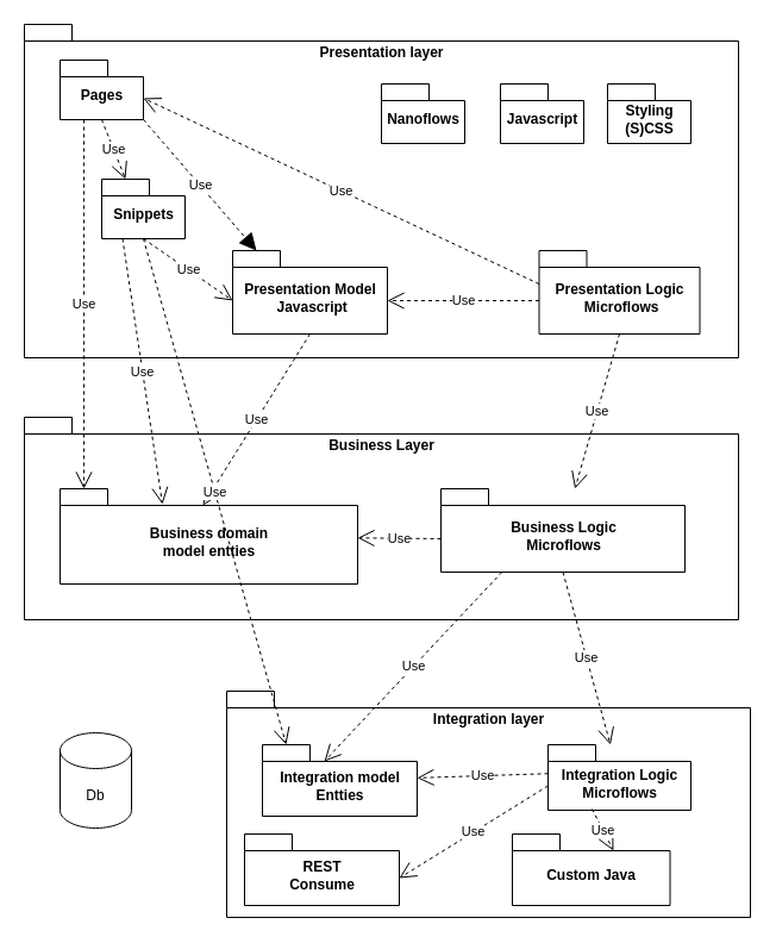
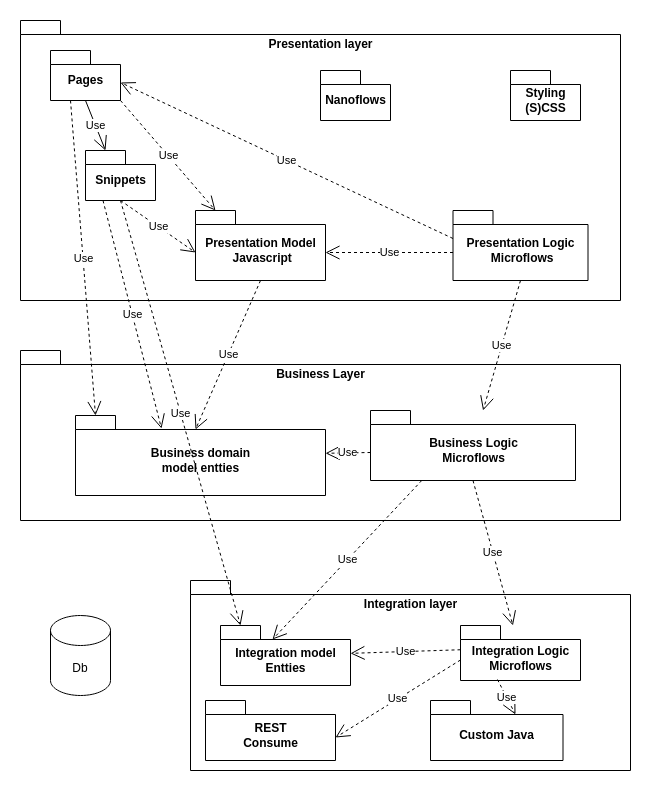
  <mxCell id="0" />
  <mxCell id="1" parent="0" />
  <mxCell id="2" value="Presentation layer" style="shape=folder;fontStyle=1;spacingTop=10;tabWidth=40;tabHeight=14;tabPosition=left;html=1;spacingLeft=0;spacingBottom=0;labelPosition=center;verticalLabelPosition=middle;align=center;verticalAlign=top;horizontal=1;" vertex="1" parent="1"><mxGeometry x="20" y="20" width="600" height="280" as="geometry" /></mxCell>
  <mxCell id="3" value="Presentation Model&lt;br&gt;&amp;nbsp;Javascript" style="shape=folder;fontStyle=1;spacingTop=10;tabWidth=40;tabHeight=14;tabPosition=left;html=1;" vertex="1" parent="1"><mxGeometry x="195" y="210" width="130" height="70" as="geometry" /></mxCell>
  <mxCell id="4" value="Pages" style="shape=folder;fontStyle=1;spacingTop=10;tabWidth=40;tabHeight=14;tabPosition=left;html=1;" vertex="1" parent="1"><mxGeometry x="50" y="50" width="70" height="50" as="geometry" /></mxCell>
  <mxCell id="5" value="Snippets" style="shape=folder;fontStyle=1;spacingTop=10;tabWidth=40;tabHeight=14;tabPosition=left;html=1;" vertex="1" parent="1"><mxGeometry x="85" y="150" width="70" height="50" as="geometry" /></mxCell>
  <mxCell id="6" value="Presentation Logic&lt;br&gt;&amp;nbsp;Microflows" style="shape=folder;fontStyle=1;spacingTop=10;tabWidth=40;tabHeight=14;tabPosition=left;html=1;" vertex="1" parent="1"><mxGeometry x="452.5" y="210" width="135" height="70" as="geometry" /></mxCell>
  <mxCell id="7" value="Nanoflows" style="shape=folder;fontStyle=1;spacingTop=10;tabWidth=40;tabHeight=14;tabPosition=left;html=1;" vertex="1" parent="1"><mxGeometry x="320" y="70" width="70" height="50" as="geometry" /></mxCell>
- <mxCell id="8" value="Javascript" style="shape=folder;fontStyle=1;spacingTop=10;tabWidth=40;tabHeight=14;tabPosition=left;html=1;" vertex="1" parent="1"><mxGeometry x="420" y="70" width="70" height="50" as="geometry" /></mxCell>
  <mxCell id="9" value="Business Layer" style="shape=folder;fontStyle=1;spacingTop=10;tabWidth=40;tabHeight=14;tabPosition=left;html=1;verticalAlign=top;" vertex="1" parent="1"><mxGeometry x="20" y="350" width="600" height="170" as="geometry" /></mxCell>
- <mxCell id="10" value="Business domain &lt;br&gt;model entties" style="shape=folder;fontStyle=1;spacingTop=10;tabWidth=40;tabHeight=14;tabPosition=left;html=1;" vertex="1" parent="1"><mxGeometry x="50" y="410" width="250" height="80" as="geometry" /></mxCell>
+ <mxCell id="10" value="Business domain &lt;br&gt;model entties" style="shape=folder;fontStyle=1;spacingTop=10;tabWidth=40;tabHeight=14;tabPosition=left;html=1;" vertex="1" parent="1"><mxGeometry x="75" y="415" width="250" height="80" as="geometry" /></mxCell>
  <mxCell id="11" value="Styling&lt;br&gt;(S)CSS" style="shape=folder;fontStyle=1;spacingTop=10;tabWidth=40;tabHeight=14;tabPosition=left;html=1;" vertex="1" parent="1"><mxGeometry x="510" y="70" width="70" height="50" as="geometry" /></mxCell>
  <mxCell id="12" value="Db" style="shape=cylinder3;whiteSpace=wrap;html=1;boundedLbl=1;backgroundOutline=1;size=15;" vertex="1" parent="1"><mxGeometry x="50" y="615" width="60" height="80" as="geometry" /></mxCell>
  <mxCell id="13" value="Business Logic&lt;br&gt;Microflows" style="shape=folder;fontStyle=1;spacingTop=10;tabWidth=40;tabHeight=14;tabPosition=left;html=1;" vertex="1" parent="1"><mxGeometry x="370" y="410" width="205" height="70" as="geometry" /></mxCell>
  <mxCell id="14" value="Integration layer" style="shape=folder;fontStyle=1;spacingTop=10;tabWidth=40;tabHeight=14;tabPosition=left;html=1;verticalAlign=top;" vertex="1" parent="1"><mxGeometry x="190" y="580" width="440" height="190" as="geometry" /></mxCell>
  <mxCell id="15" value="Integration model&lt;br&gt;Entties" style="shape=folder;fontStyle=1;spacingTop=10;tabWidth=40;tabHeight=14;tabPosition=left;html=1;" vertex="1" parent="1"><mxGeometry x="220" y="625" width="130" height="60" as="geometry" /></mxCell>
  <mxCell id="16" value="Integration Logic&lt;br&gt;Microflows" style="shape=folder;fontStyle=1;spacingTop=10;tabWidth=40;tabHeight=14;tabPosition=left;html=1;" vertex="1" parent="1"><mxGeometry x="460" y="625" width="120" height="55" as="geometry" /></mxCell>
  <mxCell id="17" value="Custom Java" style="shape=folder;fontStyle=1;spacingTop=10;tabWidth=40;tabHeight=14;tabPosition=left;html=1;" vertex="1" parent="1"><mxGeometry x="430" y="700" width="132.5" height="60" as="geometry" /></mxCell>
  <mxCell id="18" value="Use" style="endArrow=open;endSize=12;dashed=1;html=1;rounded=0;exitX=0.5;exitY=1;exitDx=0;exitDy=0;exitPerimeter=0;" edge="1" parent="1" source="13" target="16"><mxGeometry width="160" relative="1" as="geometry"><mxPoint x="240" y="580" as="sourcePoint" /><mxPoint x="400" y="580" as="targetPoint" /></mxGeometry></mxCell>
  <mxCell id="19" value="Use" style="endArrow=open;endSize=12;dashed=1;html=1;rounded=0;exitX=0.308;exitY=0.982;exitDx=0;exitDy=0;exitPerimeter=0;entryX=0;entryY=0;entryDx=85;entryDy=14;entryPerimeter=0;" edge="1" parent="1" source="16" target="17"><mxGeometry width="160" relative="1" as="geometry"><mxPoint x="482.5" y="490" as="sourcePoint" /><mxPoint x="522.641" y="640" as="targetPoint" /></mxGeometry></mxCell>
  <mxCell id="20" value="Use" style="endArrow=open;endSize=12;dashed=1;html=1;rounded=0;exitX=0;exitY=0;exitDx=0;exitDy=42;exitPerimeter=0;" edge="1" parent="1" source="13" target="10"><mxGeometry width="160" relative="1" as="geometry"><mxPoint x="492.5" y="500" as="sourcePoint" /><mxPoint x="532.641" y="650" as="targetPoint" /></mxGeometry></mxCell>
  <mxCell id="21" value="Use" style="endArrow=open;endSize=12;dashed=1;html=1;rounded=0;exitX=0.5;exitY=1;exitDx=0;exitDy=0;exitPerimeter=0;entryX=0;entryY=0;entryDx=120;entryDy=14;entryPerimeter=0;" edge="1" parent="1" source="3" target="10"><mxGeometry width="160" relative="1" as="geometry"><mxPoint x="502.5" y="510" as="sourcePoint" /><mxPoint x="542.641" y="660" as="targetPoint" /></mxGeometry></mxCell>
  <mxCell id="22" value="Use" style="endArrow=open;endSize=12;dashed=1;html=1;rounded=0;exitX=0.5;exitY=1;exitDx=0;exitDy=0;exitPerimeter=0;" edge="1" parent="1" source="6" target="13"><mxGeometry width="160" relative="1" as="geometry"><mxPoint x="512.5" y="520" as="sourcePoint" /><mxPoint x="552.641" y="670" as="targetPoint" /></mxGeometry></mxCell>
- <mxCell id="23" value="Use" style="endArrow=block;endSize=12;dashed=1;html=1;rounded=0;exitX=0;exitY=0;exitDx=70;exitDy=50;exitPerimeter=0;entryX=0;entryY=0;entryDx=20;entryDy=0;entryPerimeter=0;" edge="1" parent="1" source="4" target="3"><mxGeometry width="160" relative="1" as="geometry"><mxPoint x="522.5" y="530" as="sourcePoint" /><mxPoint x="562.641" y="680" as="targetPoint" /></mxGeometry></mxCell>
+ <mxCell id="23" value="Use" style="endArrow=open;endSize=12;dashed=1;html=1;rounded=0;exitX=0;exitY=0;exitDx=70;exitDy=50;exitPerimeter=0;entryX=0;entryY=0;entryDx=20;entryDy=0;entryPerimeter=0;" edge="1" parent="1" source="4" target="3"><mxGeometry width="160" relative="1" as="geometry"><mxPoint x="522.5" y="530" as="sourcePoint" /><mxPoint x="562.641" y="680" as="targetPoint" /></mxGeometry></mxCell>
  <mxCell id="24" value="Use" style="endArrow=open;endSize=12;dashed=1;html=1;rounded=0;exitX=0.5;exitY=1;exitDx=0;exitDy=0;exitPerimeter=0;entryX=0;entryY=0;entryDx=0;entryDy=42;entryPerimeter=0;" edge="1" parent="1" source="5" target="3"><mxGeometry width="160" relative="1" as="geometry"><mxPoint x="-30" y="210" as="sourcePoint" /><mxPoint x="10.141" y="360" as="targetPoint" /></mxGeometry></mxCell>
  <mxCell id="25" value="Use" style="endArrow=open;endSize=12;dashed=1;html=1;rounded=0;entryX=0;entryY=0;entryDx=20;entryDy=0;entryPerimeter=0;" edge="1" parent="1" target="10"><mxGeometry width="160" relative="1" as="geometry"><mxPoint x="70" y="100" as="sourcePoint" /><mxPoint x="20.141" y="370" as="targetPoint" /></mxGeometry></mxCell>
  <mxCell id="26" value="Use" style="endArrow=open;endSize=12;dashed=1;html=1;rounded=0;exitX=0.25;exitY=1;exitDx=0;exitDy=0;exitPerimeter=0;entryX=0.4;entryY=0.233;entryDx=0;entryDy=0;entryPerimeter=0;" edge="1" parent="1" source="13" target="15"><mxGeometry width="160" relative="1" as="geometry"><mxPoint x="-10" y="230" as="sourcePoint" /><mxPoint x="30.141" y="380" as="targetPoint" /></mxGeometry></mxCell>
  <mxCell id="27" value="Use" style="endArrow=open;endSize=12;dashed=1;html=1;rounded=0;exitX=0;exitY=0;exitDx=0;exitDy=42;exitPerimeter=0;entryX=0;entryY=0;entryDx=130;entryDy=42;entryPerimeter=0;" edge="1" parent="1" source="6" target="3"><mxGeometry width="160" relative="1" as="geometry"><mxPoint x="0" y="240" as="sourcePoint" /><mxPoint x="40.141" y="390" as="targetPoint" /></mxGeometry></mxCell>
  <mxCell id="28" value="Use" style="endArrow=open;endSize=12;dashed=1;html=1;rounded=0;exitX=0;exitY=0;exitDx=0;exitDy=28;exitPerimeter=0;entryX=0;entryY=0;entryDx=70;entryDy=32;entryPerimeter=0;" edge="1" parent="1" source="6" target="4"><mxGeometry width="160" relative="1" as="geometry"><mxPoint x="10" y="250" as="sourcePoint" /><mxPoint x="50.141" y="400" as="targetPoint" /></mxGeometry></mxCell>
  <mxCell id="29" value="Use" style="endArrow=open;endSize=12;dashed=1;html=1;rounded=0;exitX=0.25;exitY=1;exitDx=0;exitDy=0;exitPerimeter=0;entryX=0.344;entryY=0.163;entryDx=0;entryDy=0;entryPerimeter=0;" edge="1" parent="1" source="5" target="10"><mxGeometry width="160" relative="1" as="geometry"><mxPoint x="20" y="260" as="sourcePoint" /><mxPoint x="60.141" y="410" as="targetPoint" /></mxGeometry></mxCell>
- <mxCell id="30" value="Use" style="endArrow=open;endSize=12;dashed=1;html=1;rounded=0;exitX=0.5;exitY=1;exitDx=0;exitDy=0;exitPerimeter=0;entryX=0;entryY=0;entryDx=20;entryDy=0;entryPerimeter=0;" edge="1" parent="1" source="4" target="5"><mxGeometry width="160" relative="1" as="geometry"><mxPoint x="30" y="270" as="sourcePoint" /><mxPoint x="70.141" y="420" as="targetPoint" /></mxGeometry></mxCell>
+ <mxCell id="30" value="Use" style="endArrow=open;endSize=12;dashed=0;html=1;rounded=0;exitX=0.5;exitY=1;exitDx=0;exitDy=0;exitPerimeter=0;entryX=0;entryY=0;entryDx=20;entryDy=0;entryPerimeter=0;" edge="1" parent="1" source="4" target="5"><mxGeometry width="160" relative="1" as="geometry"><mxPoint x="30" y="270" as="sourcePoint" /><mxPoint x="70.141" y="420" as="targetPoint" /></mxGeometry></mxCell>
  <mxCell id="31" value="Use" style="endArrow=open;endSize=12;dashed=1;html=1;rounded=0;exitX=0.5;exitY=1;exitDx=0;exitDy=0;exitPerimeter=0;entryX=0;entryY=0;entryDx=20;entryDy=0;entryPerimeter=0;" edge="1" parent="1" source="5" target="15"><mxGeometry width="160" relative="1" as="geometry"><mxPoint x="40" y="280" as="sourcePoint" /><mxPoint x="80.141" y="430" as="targetPoint" /></mxGeometry></mxCell>
  <mxCell id="32" value="REST&lt;br&gt;Consume" style="shape=folder;fontStyle=1;spacingTop=10;tabWidth=40;tabHeight=14;tabPosition=left;html=1;" vertex="1" parent="1"><mxGeometry x="205" y="700" width="130" height="60" as="geometry" /></mxCell>
  <mxCell id="33" value="Use" style="endArrow=open;endSize=12;dashed=1;html=1;rounded=0;exitX=0;exitY=0;exitDx=0;exitDy=34.5;exitPerimeter=0;entryX=0;entryY=0;entryDx=130;entryDy=37;entryPerimeter=0;" edge="1" parent="1" source="16" target="32"><mxGeometry width="160" relative="1" as="geometry"><mxPoint x="50" y="290" as="sourcePoint" /><mxPoint x="90.141" y="440" as="targetPoint" /></mxGeometry></mxCell>
  <mxCell id="34" value="Use" style="endArrow=open;endSize=12;dashed=1;html=1;rounded=0;exitX=0;exitY=0;exitDx=0;exitDy=24.25;exitPerimeter=0;" edge="1" parent="1" source="16" target="15"><mxGeometry width="160" relative="1" as="geometry"><mxPoint x="60" y="300" as="sourcePoint" /><mxPoint x="100.141" y="450" as="targetPoint" /></mxGeometry></mxCell>
